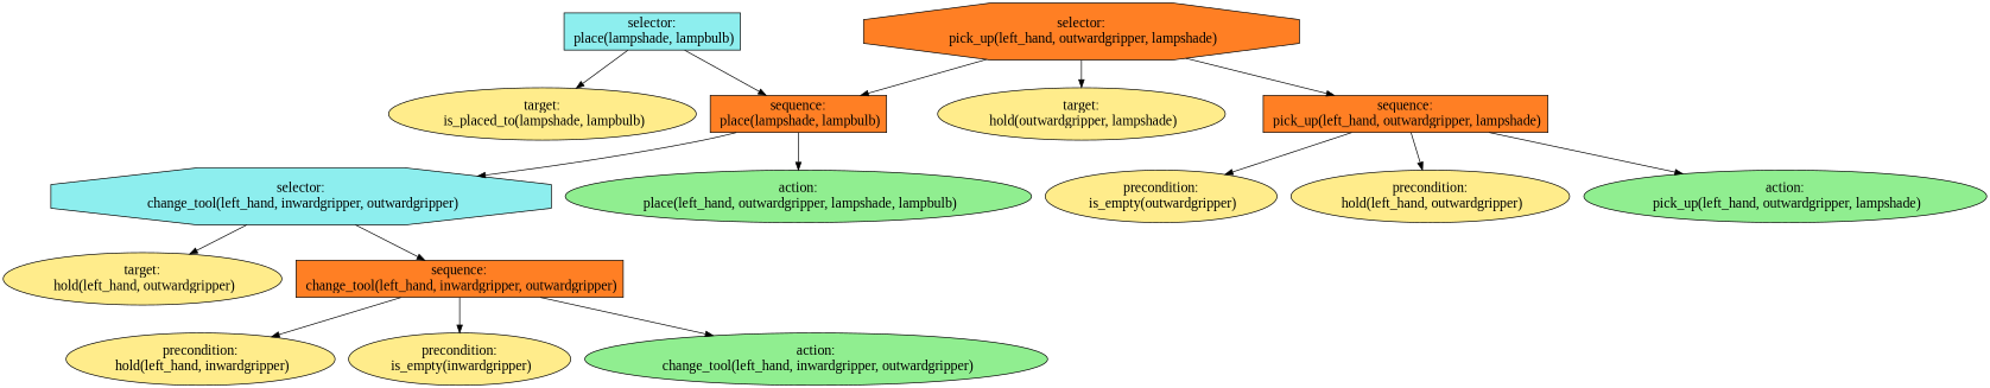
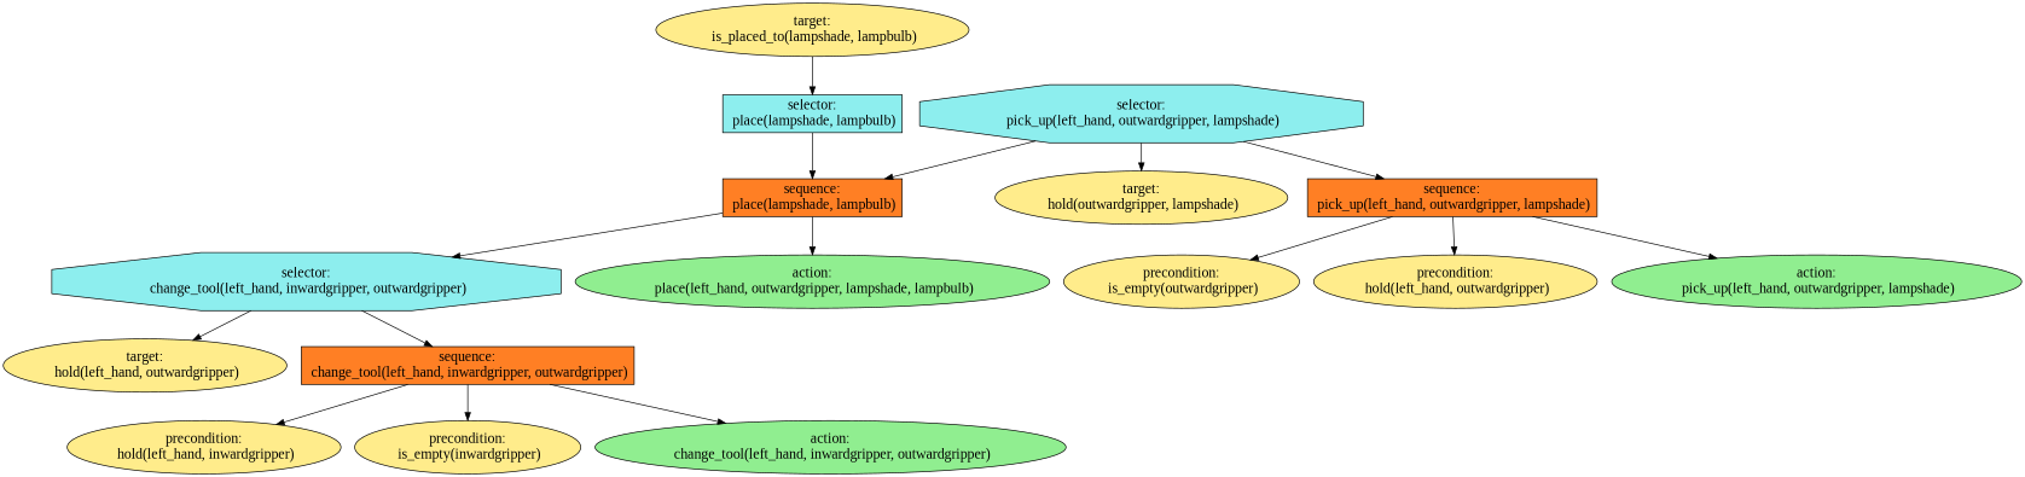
  digraph {
    fontname="Liberation Serif"
    ordering=out
    node [fillcolor=lightgoldenrod1 fontcolor=black fontname="Liberation Serif" fontsize=18 shape=ellipse style=filled]
    edge [fontname="Liberation Serif"]
    n1 [fillcolor=darkslategray2 label="selector:\n place(lampshade, lampbulb)" shape=box]
    n2 [label="target:\n is_placed_to(lampshade, lampbulb)"]
    n3 [fillcolor=chocolate1 label="sequence:\n place(lampshade, lampbulb)" shape=box]
    n4 [fillcolor=darkslategray2 label="selector:\n change_tool(left_hand, inwardgripper, outwardgripper)" shape=octagon]
    n5 [fillcolor=lightgreen label="action:\n place(left_hand, outwardgripper, lampshade, lampbulb)"]
    n6 [label="target:\n hold(left_hand, outwardgripper)"]
    n7 [fillcolor=chocolate1 label="sequence:\n change_tool(left_hand, inwardgripper, outwardgripper)" shape=box]
-   n8 [fillcolor=chocolate1 label="selector:\n pick_up(left_hand, outwardgripper, lampshade)" shape=octagon]
+   n8 [fillcolor=darkslategray2 label="selector:\n pick_up(left_hand, outwardgripper, lampshade)" shape=octagon]
    n9 [label="target:\n hold(outwardgripper, lampshade)"]
    n10 [fillcolor=chocolate1 label="sequence:\n pick_up(left_hand, outwardgripper, lampshade)" shape=box]
    n11 [label="precondition:\n hold(left_hand, inwardgripper)"]
    n12 [label="precondition:\n is_empty(inwardgripper)"]
    n13 [fillcolor=lightgreen label="action:\n change_tool(left_hand, inwardgripper, outwardgripper)"]
    n14 [label="precondition:\n is_empty(outwardgripper)"]
    n15 [label="precondition:\n hold(left_hand, outwardgripper)"]
    n16 [fillcolor=lightgreen label="action:\n pick_up(left_hand, outwardgripper, lampshade)"]
-   n1 -> n2
+   n2 -> n1
    n1 -> n3
    n3 -> n4
    n3 -> n5
    n4 -> n6
    n4 -> n7
    n7 -> n11
    n7 -> n12
    n7 -> n13
    n8 -> n3
    n8 -> n9
    n8 -> n10
    n10 -> n14
    n10 -> n15
    n10 -> n16
  }
